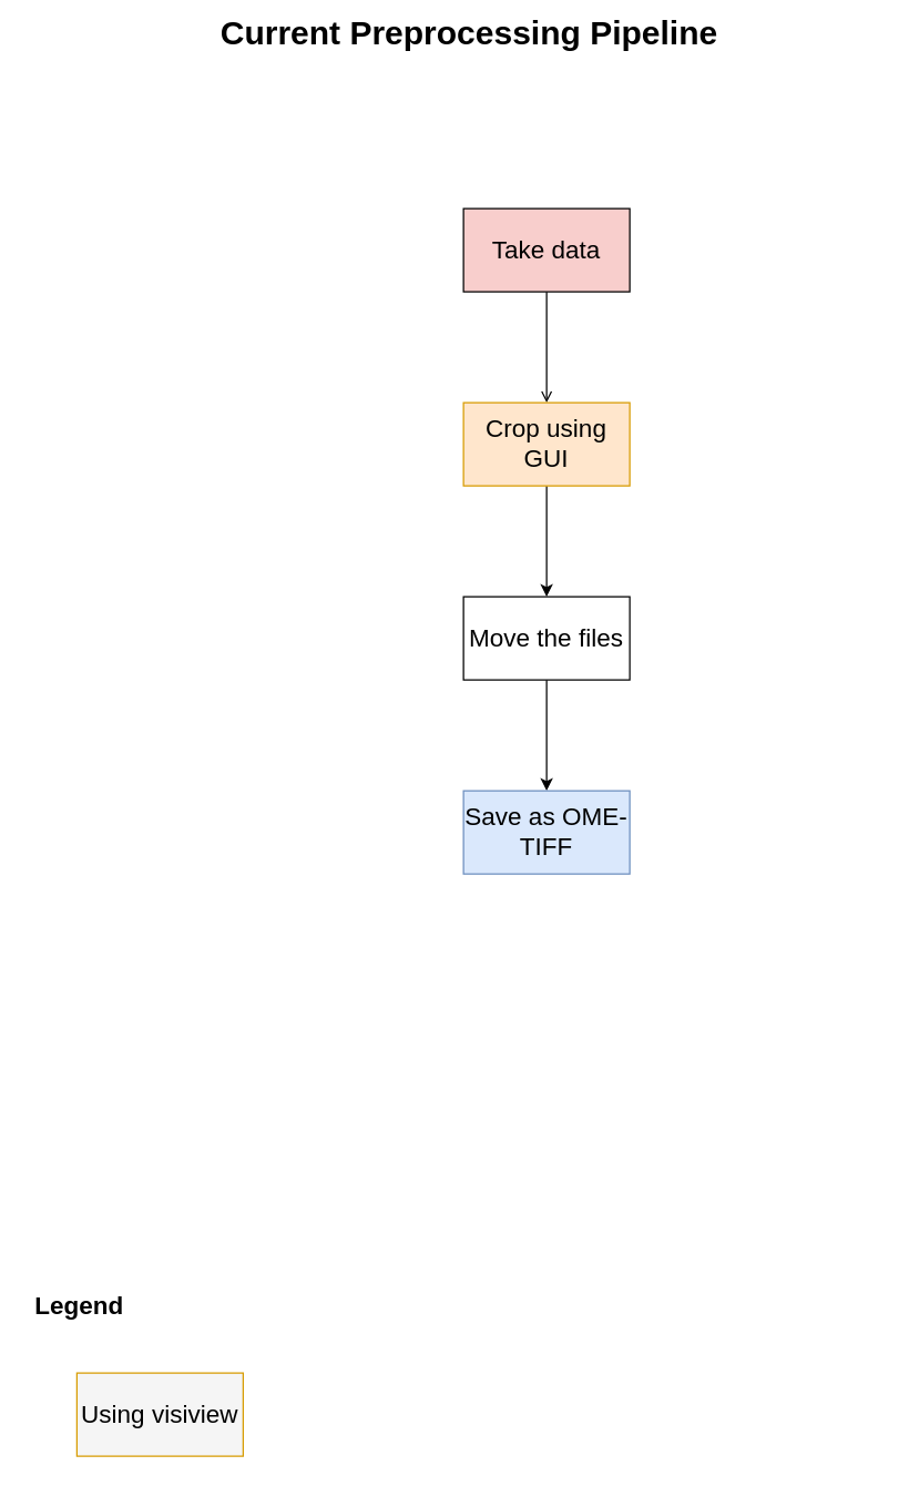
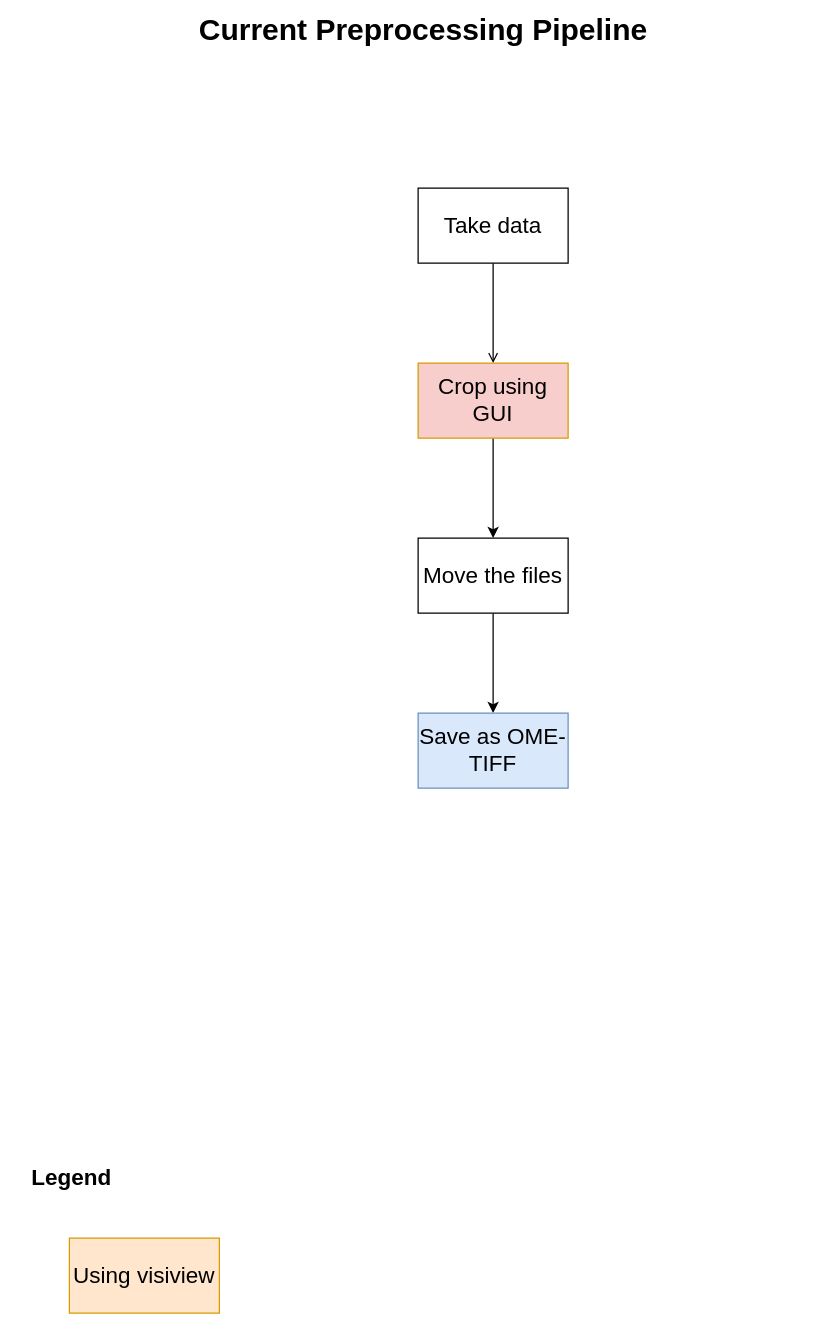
  <mxCell id="0" />
  <mxCell id="1" parent="0" />
  <mxCell id="2" value="&lt;b style=&quot;font-size: 24px&quot;&gt;&lt;font style=&quot;font-size: 24px&quot;&gt;&lt;font style=&quot;font-size: 24px&quot;&gt;Current Preprocessing Pipeline&lt;/font&gt;&lt;br style=&quot;font-size: 18px&quot;&gt;&lt;/font&gt;&lt;/b&gt;" style="text;html=1;strokeColor=none;fillColor=none;spacing=5;spacingTop=-20;whiteSpace=wrap;overflow=hidden;rounded=0;fontSize=18;" vertex="1" parent="1"><mxGeometry x="154" y="20" width="480" height="50" as="geometry" /></mxCell>
  <mxCell id="3" value="" style="edgeStyle=orthogonalEdgeStyle;rounded=0;orthogonalLoop=1;jettySize=auto;html=1;fontSize=18;endArrow=open;" edge="1" parent="1" source="4" target="6"><mxGeometry relative="1" as="geometry" /></mxCell>
- <mxCell id="4" value="Take data" style="rounded=0;whiteSpace=wrap;html=1;fontSize=18;fillColor=#f8cecc;" vertex="1" parent="1"><mxGeometry x="334" y="150" width="120" height="60" as="geometry" /></mxCell>
+ <mxCell id="4" value="Take data" style="rounded=0;whiteSpace=wrap;html=1;fontSize=18;" vertex="1" parent="1"><mxGeometry x="334" y="150" width="120" height="60" as="geometry" /></mxCell>
  <mxCell id="5" value="" style="edgeStyle=orthogonalEdgeStyle;rounded=0;orthogonalLoop=1;jettySize=auto;html=1;fontSize=18;" edge="1" parent="1" source="6" target="8"><mxGeometry relative="1" as="geometry" /></mxCell>
- <mxCell id="6" value="Crop using GUI" style="whiteSpace=wrap;html=1;rounded=0;fillColor=#ffe6cc;strokeColor=#d79b00;fontSize=18;" vertex="1" parent="1"><mxGeometry x="334" y="290" width="120" height="60" as="geometry" /></mxCell>
+ <mxCell id="6" value="Crop using GUI" style="whiteSpace=wrap;html=1;rounded=0;fillColor=#f8cecc;strokeColor=#d79b00;fontSize=18;" vertex="1" parent="1"><mxGeometry x="334" y="290" width="120" height="60" as="geometry" /></mxCell>
  <mxCell id="7" value="" style="edgeStyle=orthogonalEdgeStyle;rounded=0;orthogonalLoop=1;jettySize=auto;html=1;fontSize=18;" edge="1" parent="1" source="8" target="9"><mxGeometry relative="1" as="geometry" /></mxCell>
  <mxCell id="8" value="Move the files" style="whiteSpace=wrap;html=1;rounded=0;fontSize=18;" vertex="1" parent="1"><mxGeometry x="334" y="430" width="120" height="60" as="geometry" /></mxCell>
  <mxCell id="9" value="Save as OME-TIFF" style="whiteSpace=wrap;html=1;rounded=0;fillColor=#dae8fc;strokeColor=#6c8ebf;fontSize=18;" vertex="1" parent="1"><mxGeometry x="334" y="570" width="120" height="60" as="geometry" /></mxCell>
  <mxCell id="10" value="&lt;h1 style=&quot;font-size: 18px;&quot;&gt;Legend&lt;/h1&gt;&lt;p style=&quot;font-size: 18px;&quot;&gt;&lt;br style=&quot;font-size: 18px;&quot;&gt;&lt;/p&gt;" style="text;html=1;strokeColor=none;fillColor=none;spacing=5;spacingTop=-20;whiteSpace=wrap;overflow=hidden;rounded=0;fontSize=18;" vertex="1" parent="1"><mxGeometry x="20" y="930" width="190" height="40" as="geometry" /></mxCell>
- <mxCell id="11" value="Using visiview" style="rounded=0;whiteSpace=wrap;html=1;fillColor=#f5f5f5;strokeColor=#d79b00;fontSize=18;" vertex="1" parent="1"><mxGeometry x="55" y="990" width="120" height="60" as="geometry" /></mxCell>
+ <mxCell id="11" value="Using visiview" style="rounded=0;whiteSpace=wrap;html=1;fillColor=#ffe6cc;strokeColor=#d79b00;fontSize=18;" vertex="1" parent="1"><mxGeometry x="55" y="990" width="120" height="60" as="geometry" /></mxCell>
